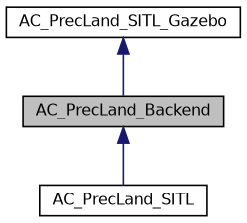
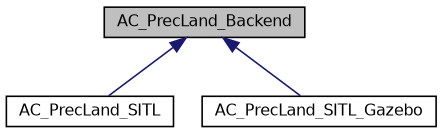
  digraph {
    node [color=black fillcolor=white fontname=Helvetica fontsize=10 shape=record style=filled]
    edge [color=midnightblue dir=back fontname=Helvetica fontsize=10 labelfontname=Helvetica labelfontsize=10 style=solid]
    n1 [fillcolor=grey75 fontcolor=black height=0.2 label=AC_PrecLand_Backend width=0.4]
    n2 [height=0.2 label=AC_PrecLand_SITL width=0.4]
    n3 [height=0.2 label=AC_PrecLand_SITL_Gazebo width=0.4]
    n1 -> n2
-   n3 -> n1
+   n1 -> n3
  }
